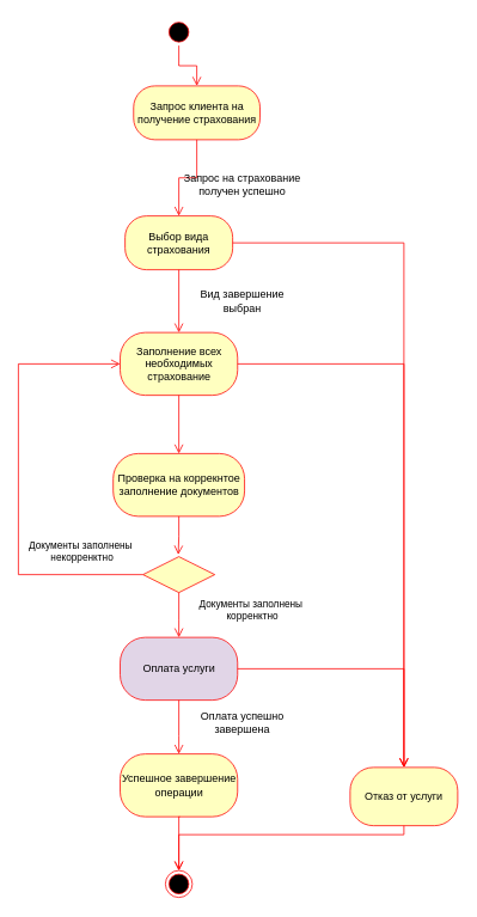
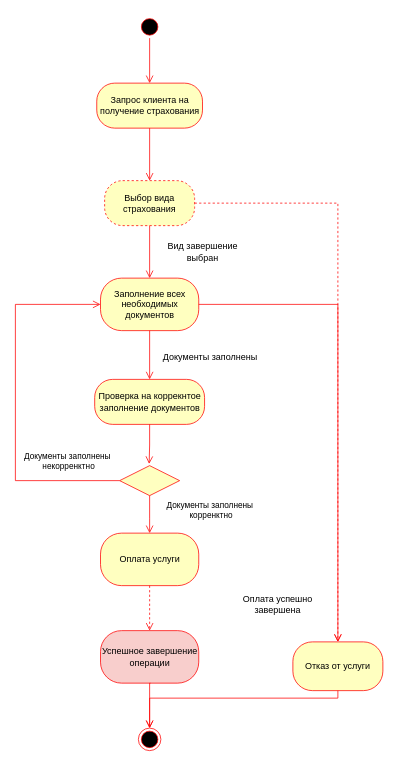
  <mxCell id="0" />
  <mxCell id="1" parent="0" />
  <mxCell id="2" value="" style="ellipse;html=1;shape=startState;fillColor=#000000;strokeColor=#ff0000;" vertex="1" parent="1"><mxGeometry x="184" y="20" width="30" height="30" as="geometry" /></mxCell>
  <mxCell id="3" value="" style="edgeStyle=orthogonalEdgeStyle;html=1;verticalAlign=bottom;endArrow=open;endSize=8;strokeColor=#ff0000;rounded=0;exitX=0.5;exitY=1;exitDx=0;exitDy=0;entryX=0.5;entryY=0;entryDx=0;entryDy=0;" edge="1" source="2" parent="1" target="4"><mxGeometry relative="1" as="geometry"><mxPoint x="200" y="140" as="targetPoint" /><mxPoint x="160" y="50" as="sourcePoint" /><Array as="points" /></mxGeometry></mxCell>
- <mxCell id="4" value="Запрос клиента на получение страхования" style="rounded=1;whiteSpace=wrap;html=1;arcSize=40;fontColor=#000000;fillColor=#ffffc0;strokeColor=#ff0000;" vertex="1" parent="1"><mxGeometry x="148.5" y="95" width="141" height="60" as="geometry" /></mxCell>
+ <mxCell id="4" value="Запрос клиента на получение страхования" style="rounded=1;whiteSpace=wrap;html=1;arcSize=40;fontColor=#000000;fillColor=#ffffc0;strokeColor=#ff0000;" vertex="1" parent="1"><mxGeometry x="128.5" y="110" width="141" height="60" as="geometry" /></mxCell>
  <mxCell id="5" value="" style="edgeStyle=orthogonalEdgeStyle;html=1;verticalAlign=bottom;endArrow=open;endSize=8;strokeColor=#ff0000;rounded=0;entryX=0.5;entryY=0;entryDx=0;entryDy=0;" edge="1" source="4" parent="1" target="6"><mxGeometry relative="1" as="geometry"><mxPoint x="200" y="200" as="targetPoint" /><Array as="points" /></mxGeometry></mxCell>
- <mxCell id="6" value="Выбор вида страхования" style="rounded=1;whiteSpace=wrap;html=1;arcSize=40;fontColor=#000000;fillColor=#ffffc0;strokeColor=#ff0000;" vertex="1" parent="1"><mxGeometry x="139" y="240" width="120" height="60" as="geometry" /></mxCell>
+ <mxCell id="6" value="Выбор вида страхования" style="rounded=1;whiteSpace=wrap;html=1;arcSize=40;fontColor=#000000;fillColor=#ffffc0;strokeColor=#ff0000;dashed=1;" vertex="1" parent="1"><mxGeometry x="139" y="240" width="120" height="60" as="geometry" /></mxCell>
  <mxCell id="7" value="" style="edgeStyle=orthogonalEdgeStyle;html=1;verticalAlign=bottom;endArrow=open;endSize=8;strokeColor=#ff0000;rounded=0;entryX=0.5;entryY=0;entryDx=0;entryDy=0;" edge="1" source="6" parent="1" target="8"><mxGeometry relative="1" as="geometry"><mxPoint x="199" y="330" as="targetPoint" /></mxGeometry></mxCell>
- <mxCell id="8" value="Заполнение всех необходимых страхование" style="rounded=1;whiteSpace=wrap;html=1;arcSize=40;fontColor=#000000;fillColor=#ffffc0;strokeColor=#ff0000;" vertex="1" parent="1"><mxGeometry x="133.5" y="370" width="131" height="70" as="geometry" /></mxCell>
- <mxCell id="9" value="Проверка на коррекнтое заполнение документов" style="rounded=1;whiteSpace=wrap;html=1;arcSize=40;fontColor=#000000;fillColor=#ffffc0;strokeColor=#ff0000;" vertex="1" parent="1"><mxGeometry x="125.75" y="505" width="146.5" height="70" as="geometry" /></mxCell>
+ <mxCell id="8" value="Заполнение всех необходимых документов" style="rounded=1;whiteSpace=wrap;html=1;arcSize=40;fontColor=#000000;fillColor=#ffffc0;strokeColor=#ff0000;" vertex="1" parent="1"><mxGeometry x="133.5" y="370" width="131" height="70" as="geometry" /></mxCell>
+ <mxCell id="9" value="Проверка на коррекнтое заполнение документов" style="rounded=1;whiteSpace=wrap;html=1;arcSize=40;fontColor=#000000;fillColor=#ffffc0;strokeColor=#ff0000;" vertex="1" parent="1"><mxGeometry x="125.75" y="505" width="146.5" height="60" as="geometry" /></mxCell>
  <mxCell id="10" value="" style="edgeStyle=orthogonalEdgeStyle;html=1;verticalAlign=bottom;endArrow=open;endSize=8;strokeColor=#ff0000;rounded=0;entryX=0.5;entryY=0;entryDx=0;entryDy=0;exitX=0.5;exitY=1;exitDx=0;exitDy=0;" edge="1" parent="1" source="8" target="9"><mxGeometry relative="1" as="geometry"><mxPoint x="198.8" y="530" as="targetPoint" /><mxPoint x="198.8" y="460" as="sourcePoint" /></mxGeometry></mxCell>
  <mxCell id="11" value="" style="rhombus;whiteSpace=wrap;html=1;fontColor=#000000;fillColor=#ffffc0;strokeColor=#ff0000;" vertex="1" parent="1"><mxGeometry x="159" y="620" width="80" height="40" as="geometry" /></mxCell>
  <mxCell id="12" value="Документы заполнены&amp;nbsp;&lt;div&gt;&amp;nbsp; &amp;nbsp; &amp;nbsp; &amp;nbsp; некорренктно&lt;/div&gt;" style="edgeStyle=orthogonalEdgeStyle;html=1;align=left;verticalAlign=bottom;endArrow=open;endSize=8;strokeColor=#ff0000;rounded=0;exitX=0;exitY=0.5;exitDx=0;exitDy=0;entryX=0;entryY=0.5;entryDx=0;entryDy=0;" edge="1" source="11" parent="1" target="8"><mxGeometry x="-0.389" y="-10" relative="1" as="geometry"><mxPoint x="330" y="630" as="targetPoint" /><Array as="points"><mxPoint x="20" y="640" /><mxPoint x="20" y="405" /></Array><mxPoint as="offset" /></mxGeometry></mxCell>
  <mxCell id="13" value="Документы заполнены&amp;nbsp;&lt;div&gt;&amp;nbsp; &amp;nbsp; &amp;nbsp; &amp;nbsp; &amp;nbsp; корренктно&lt;/div&gt;" style="edgeStyle=orthogonalEdgeStyle;html=1;align=left;verticalAlign=top;endArrow=open;endSize=8;strokeColor=#ff0000;rounded=0;entryX=0.5;entryY=0;entryDx=0;entryDy=0;" edge="1" source="11" parent="1" target="15"><mxGeometry x="-1" y="21" relative="1" as="geometry"><mxPoint x="200" y="710" as="targetPoint" /><Array as="points"><mxPoint x="199" y="690" /><mxPoint x="199" y="690" /></Array><mxPoint as="offset" /></mxGeometry></mxCell>
  <mxCell id="14" value="" style="edgeStyle=orthogonalEdgeStyle;html=1;verticalAlign=bottom;endArrow=open;endSize=8;strokeColor=#ff0000;rounded=0;exitX=0.5;exitY=1;exitDx=0;exitDy=0;entryX=0.492;entryY=-0.057;entryDx=0;entryDy=0;entryPerimeter=0;" edge="1" parent="1" source="9" target="11"><mxGeometry relative="1" as="geometry"><mxPoint x="200" y="600" as="targetPoint" /><mxPoint x="199" y="585" as="sourcePoint" /><Array as="points" /></mxGeometry></mxCell>
- <mxCell id="15" value="Оплата услуги" style="rounded=1;whiteSpace=wrap;html=1;arcSize=40;fontColor=#000000;fillColor=#e1d5e7;strokeColor=#ff0000;" vertex="1" parent="1"><mxGeometry x="133.5" y="710" width="131" height="70" as="geometry" /></mxCell>
- <mxCell id="16" value="Успешное завершение операции" style="rounded=1;whiteSpace=wrap;html=1;arcSize=40;fontColor=#000000;fillColor=#ffffc0;strokeColor=#ff0000;" vertex="1" parent="1"><mxGeometry x="133.5" y="840" width="131" height="70" as="geometry" /></mxCell>
- <mxCell id="17" value="" style="edgeStyle=orthogonalEdgeStyle;html=1;align=left;verticalAlign=top;endArrow=open;endSize=8;strokeColor=#ff0000;rounded=0;exitX=0.5;exitY=1;exitDx=0;exitDy=0;entryX=0.5;entryY=0;entryDx=0;entryDy=0;" edge="1" parent="1" source="15" target="16"><mxGeometry x="-0.344" y="21" relative="1" as="geometry"><mxPoint x="198" y="820" as="targetPoint" /><mxPoint x="198.41" y="800" as="sourcePoint" /><Array as="points"><mxPoint x="199" y="820" /><mxPoint x="199" y="820" /></Array><mxPoint as="offset" /></mxGeometry></mxCell>
+ <mxCell id="15" value="Оплата услуги" style="rounded=1;whiteSpace=wrap;html=1;arcSize=40;fontColor=#000000;fillColor=#ffffc0;strokeColor=#ff0000;" vertex="1" parent="1"><mxGeometry x="133.5" y="710" width="131" height="70" as="geometry" /></mxCell>
+ <mxCell id="16" value="Успешное завершение операции" style="rounded=1;whiteSpace=wrap;html=1;arcSize=40;fontColor=#000000;fillColor=#f8cecc;strokeColor=#ff0000;" vertex="1" parent="1"><mxGeometry x="133.5" y="840" width="131" height="70" as="geometry" /></mxCell>
+ <mxCell id="17" value="" style="edgeStyle=orthogonalEdgeStyle;html=1;align=left;verticalAlign=top;endArrow=open;endSize=8;strokeColor=#ff0000;rounded=0;exitX=0.5;exitY=1;exitDx=0;exitDy=0;entryX=0.5;entryY=0;entryDx=0;entryDy=0;dashed=1;" edge="1" parent="1" source="15" target="16"><mxGeometry x="-0.344" y="21" relative="1" as="geometry"><mxPoint x="198" y="820" as="targetPoint" /><mxPoint x="198.41" y="800" as="sourcePoint" /><Array as="points"><mxPoint x="199" y="820" /><mxPoint x="199" y="820" /></Array><mxPoint as="offset" /></mxGeometry></mxCell>
  <mxCell id="18" value="" style="ellipse;html=1;shape=endState;fillColor=#000000;strokeColor=#ff0000;" vertex="1" parent="1"><mxGeometry x="184" y="970" width="30" height="30" as="geometry" /></mxCell>
  <mxCell id="19" value="" style="edgeStyle=orthogonalEdgeStyle;html=1;align=left;verticalAlign=top;endArrow=open;endSize=8;strokeColor=#ff0000;rounded=0;exitX=0.508;exitY=1;exitDx=0;exitDy=0;exitPerimeter=0;entryX=0.5;entryY=0;entryDx=0;entryDy=0;" edge="1" parent="1" source="16" target="18"><mxGeometry x="-0.344" y="21" relative="1" as="geometry"><mxPoint x="199" y="960" as="targetPoint" /><mxPoint x="198.82" y="910" as="sourcePoint" /><Array as="points"><mxPoint x="199" y="910" /></Array><mxPoint as="offset" /></mxGeometry></mxCell>
  <mxCell id="20" value="Отказ от услуги" style="rounded=1;whiteSpace=wrap;html=1;arcSize=40;fontColor=#000000;fillColor=#ffffc0;strokeColor=#ff0000;" vertex="1" parent="1"><mxGeometry x="390" y="855" width="120" height="65" as="geometry" /></mxCell>
  <mxCell id="21" value="" style="edgeStyle=orthogonalEdgeStyle;html=1;verticalAlign=bottom;endArrow=open;endSize=8;strokeColor=#ff0000;rounded=0;exitX=0.5;exitY=1;exitDx=0;exitDy=0;entryX=0.5;entryY=0;entryDx=0;entryDy=0;" edge="1" source="20" parent="1" target="18"><mxGeometry relative="1" as="geometry"><mxPoint x="330" y="960" as="targetPoint" /><Array as="points"><mxPoint x="450" y="930" /><mxPoint x="199" y="930" /></Array></mxGeometry></mxCell>
  <mxCell id="22" value="" style="edgeStyle=orthogonalEdgeStyle;html=1;verticalAlign=bottom;endArrow=open;endSize=8;strokeColor=#ff0000;rounded=0;entryX=0.5;entryY=0;entryDx=0;entryDy=0;exitX=1;exitY=0.5;exitDx=0;exitDy=0;" edge="1" parent="1" source="8" target="20"><mxGeometry relative="1" as="geometry"><mxPoint x="330" y="495" as="targetPoint" /><mxPoint x="330" y="430" as="sourcePoint" /></mxGeometry></mxCell>
- <mxCell id="23" value="" style="edgeStyle=orthogonalEdgeStyle;html=1;verticalAlign=bottom;endArrow=open;endSize=8;strokeColor=#ff0000;rounded=0;exitX=1;exitY=0.5;exitDx=0;exitDy=0;entryX=0.5;entryY=0;entryDx=0;entryDy=0;" edge="1" parent="1" source="6" target="20"><mxGeometry relative="1" as="geometry"><mxPoint x="450" y="480" as="targetPoint" /><mxPoint x="275" y="415" as="sourcePoint" /></mxGeometry></mxCell>
- <mxCell id="24" value="" style="edgeStyle=orthogonalEdgeStyle;html=1;verticalAlign=bottom;endArrow=open;endSize=8;strokeColor=#ff0000;rounded=0;exitX=1;exitY=0.5;exitDx=0;exitDy=0;entryX=0.5;entryY=0;entryDx=0;entryDy=0;" edge="1" parent="1" source="15" target="20"><mxGeometry relative="1" as="geometry"><mxPoint x="450" y="840" as="targetPoint" /><mxPoint x="269" y="280" as="sourcePoint" /></mxGeometry></mxCell>
- <mxCell id="25" value="Запрос на страхование получен успешно" style="text;html=1;align=center;verticalAlign=middle;whiteSpace=wrap;rounded=0;" vertex="1" parent="1"><mxGeometry x="200" y="190" width="140" height="30" as="geometry" /></mxCell>
+ <mxCell id="23" value="" style="edgeStyle=orthogonalEdgeStyle;html=1;verticalAlign=bottom;endArrow=open;endSize=8;strokeColor=#ff0000;rounded=0;exitX=1;exitY=0.5;exitDx=0;exitDy=0;entryX=0.5;entryY=0;entryDx=0;entryDy=0;dashed=1;" edge="1" parent="1" source="6" target="20"><mxGeometry relative="1" as="geometry"><mxPoint x="450" y="480" as="targetPoint" /><mxPoint x="275" y="415" as="sourcePoint" /></mxGeometry></mxCell>
  <mxCell id="26" value="Вид завершение выбран" style="text;html=1;align=center;verticalAlign=middle;whiteSpace=wrap;rounded=0;" vertex="1" parent="1"><mxGeometry x="200" y="320" width="140" height="30" as="geometry" /></mxCell>
- <mxCell id="28" value="Оплата успешно завершена" style="text;html=1;align=center;verticalAlign=middle;whiteSpace=wrap;rounded=0;" vertex="1" parent="1"><mxGeometry x="200" y="790" width="140" height="30" as="geometry" /></mxCell>
+ <mxCell id="27" value="Документы заполнены" style="text;html=1;align=center;verticalAlign=middle;whiteSpace=wrap;rounded=0;" vertex="1" parent="1"><mxGeometry x="210" y="460" width="140" height="30" as="geometry" /></mxCell>
+ <mxCell id="28" value="Оплата успешно завершена" style="text;html=1;align=center;verticalAlign=middle;whiteSpace=wrap;rounded=0;" vertex="1" parent="1"><mxGeometry x="300" y="790" width="140" height="30" as="geometry" /></mxCell>
